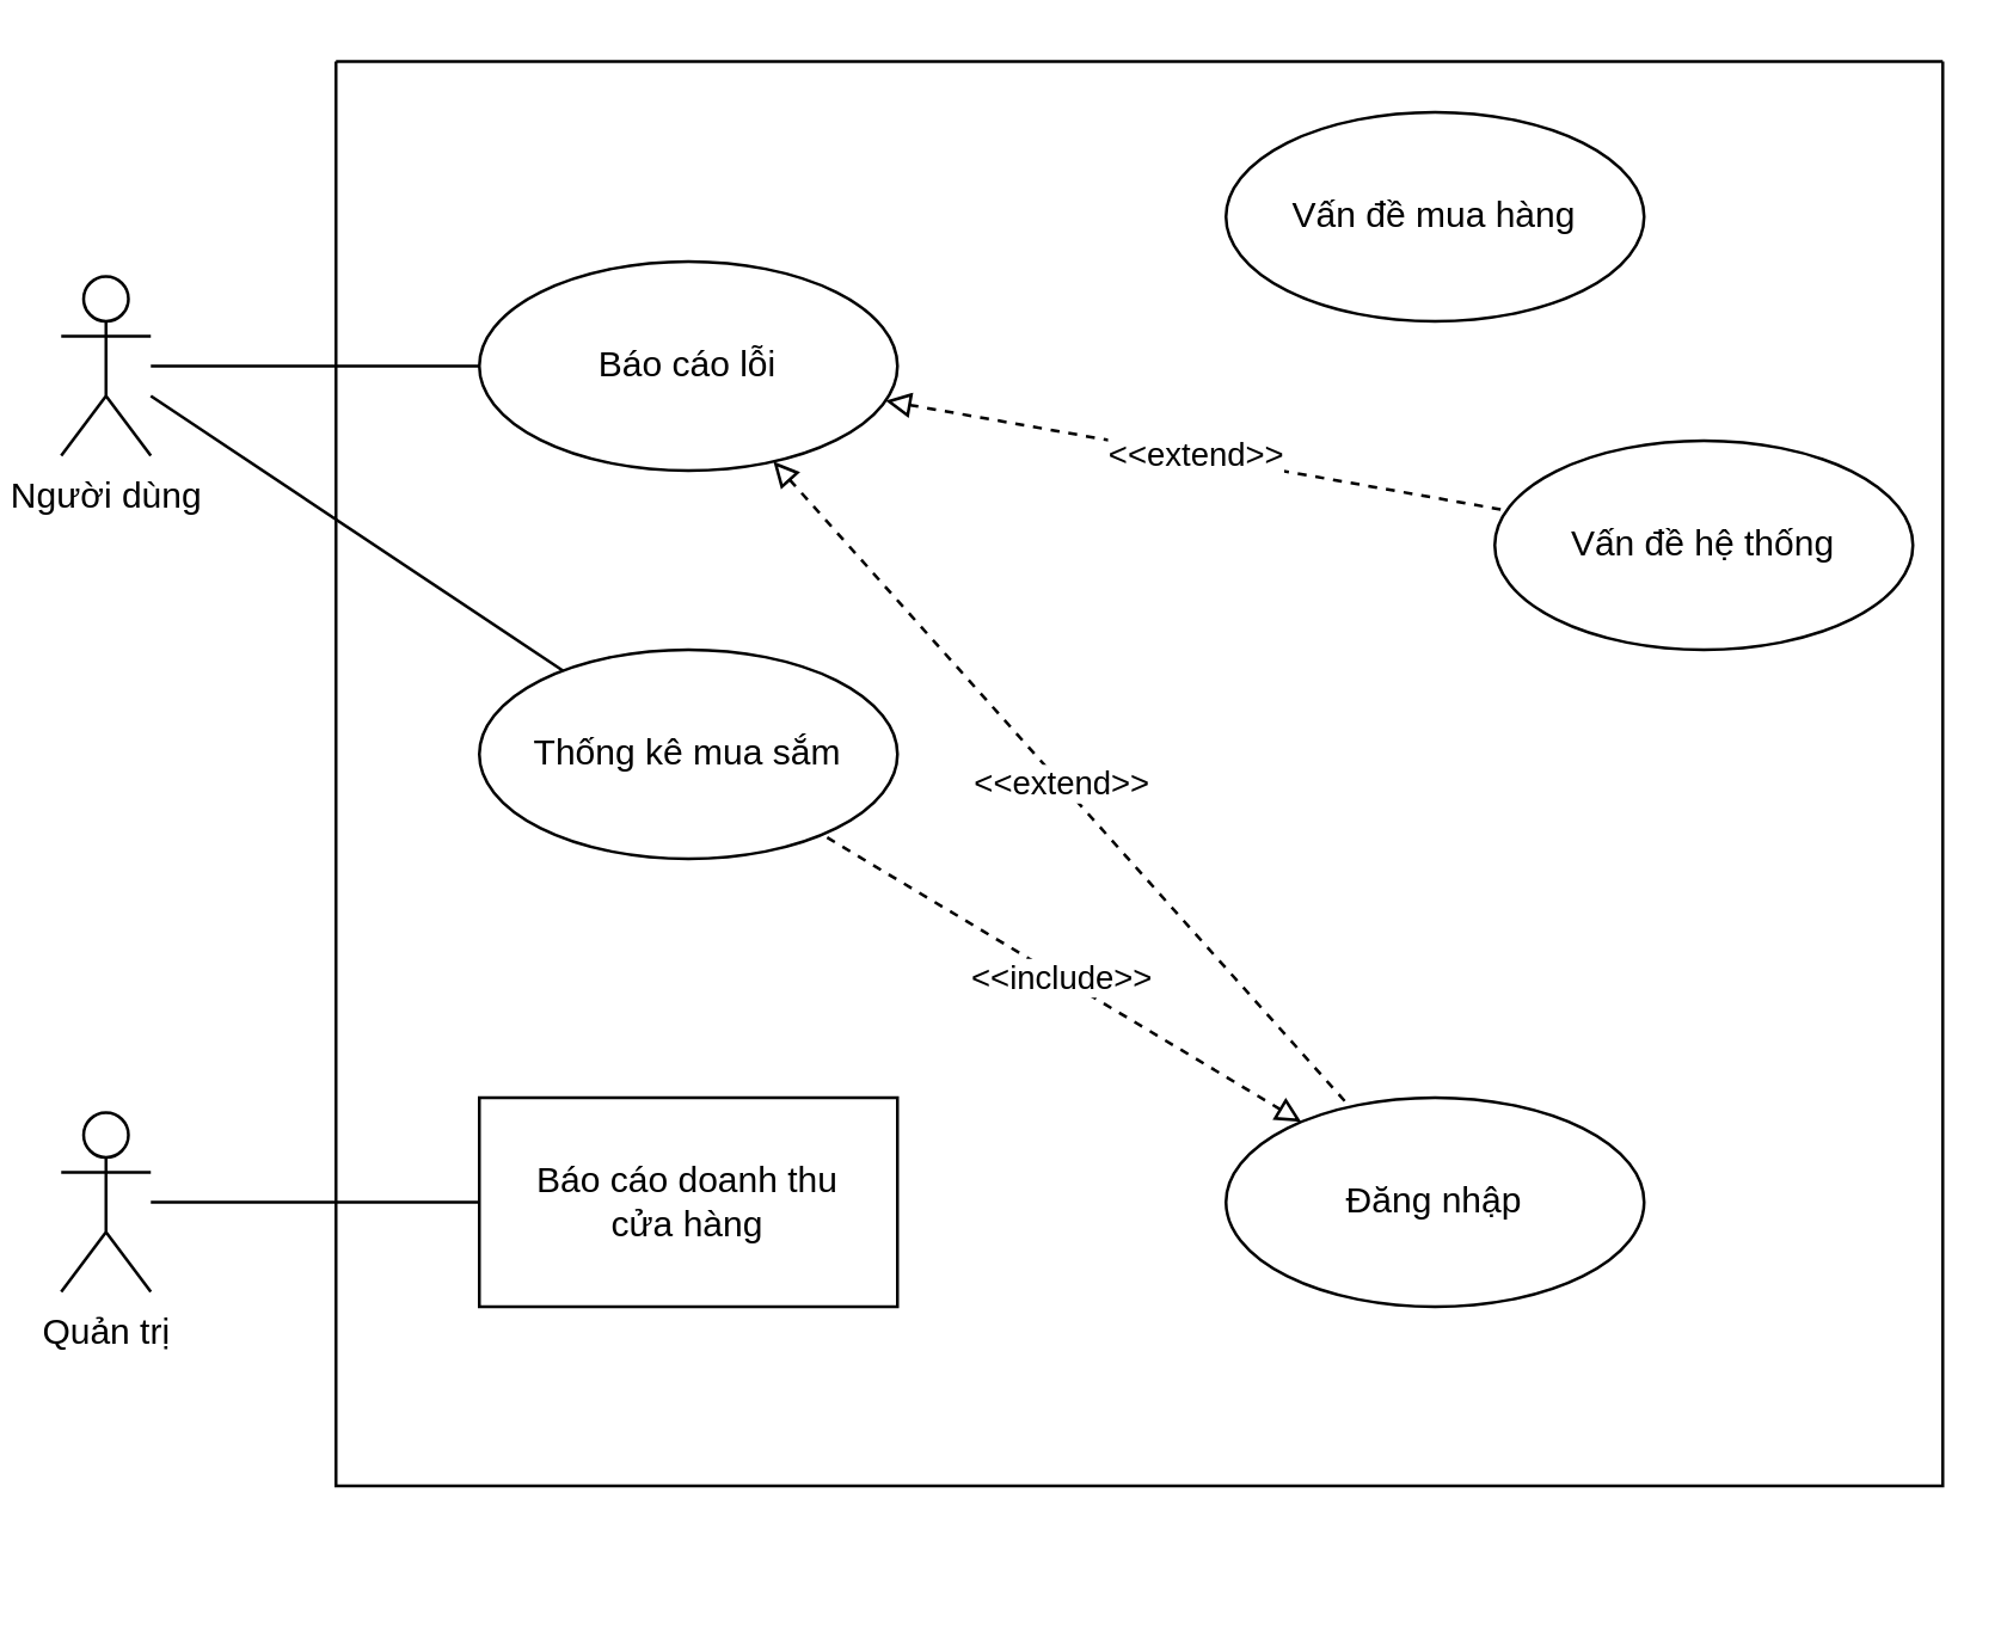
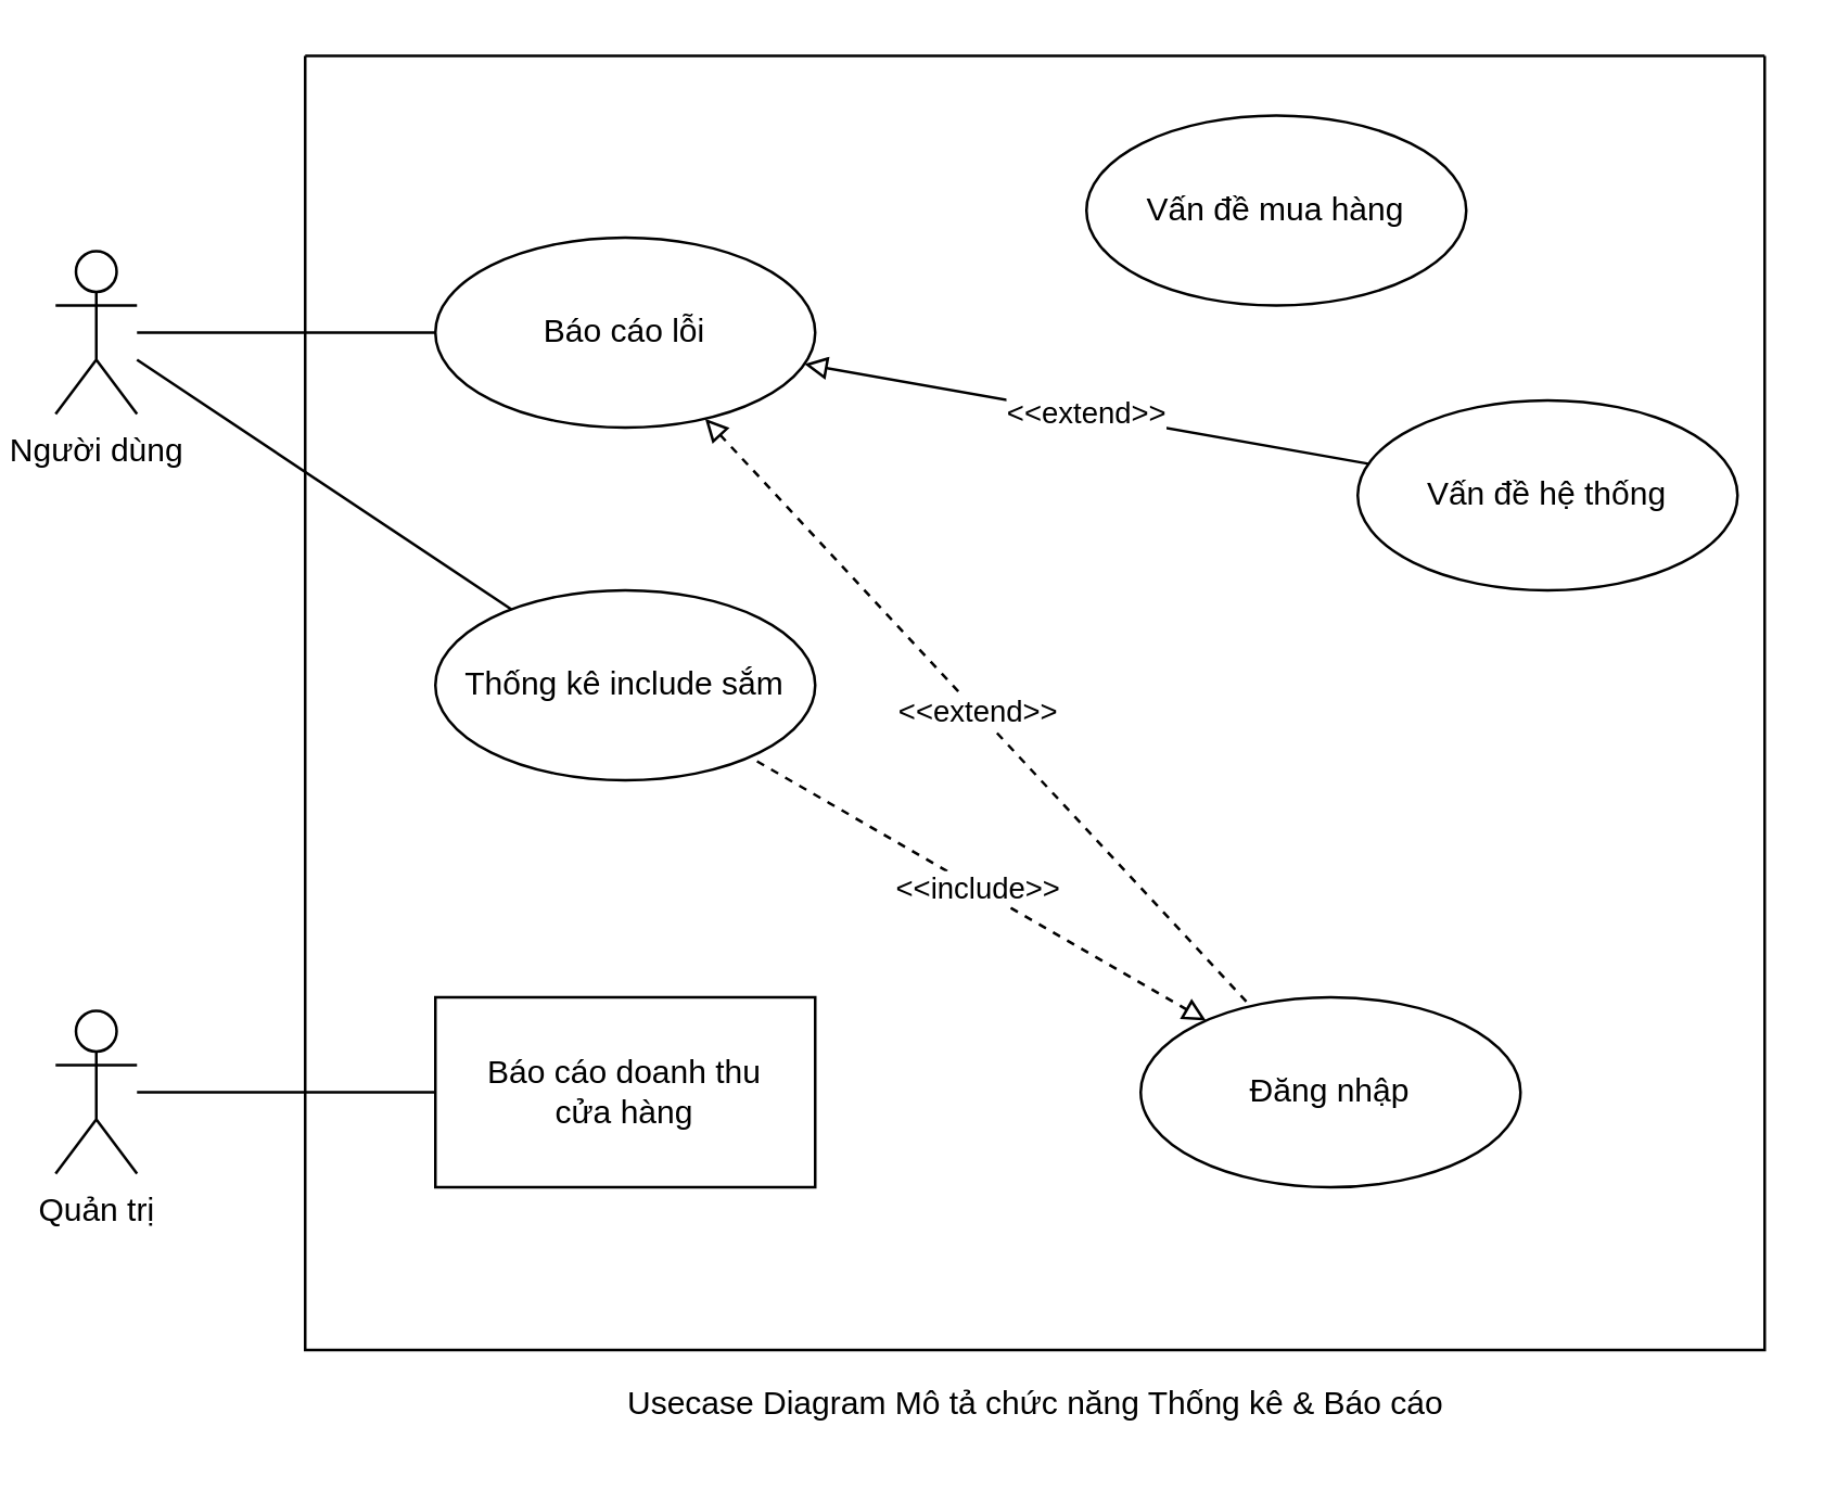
  <mxCell id="0" />
  <mxCell id="1" parent="0" />
  <mxCell id="2" style="rounded=0;orthogonalLoop=1;jettySize=auto;html=1;endArrow=none;endFill=0;" parent="1" source="3" target="5" edge="1"><mxGeometry relative="1" as="geometry" /></mxCell>
  <mxCell id="3" value="Quản trị" style="shape=umlActor;verticalLabelPosition=bottom;verticalAlign=top;html=1;outlineConnect=0;" parent="1" vertex="1"><mxGeometry x="20" y="372" width="30" height="60" as="geometry" /></mxCell>
  <mxCell id="4" value="" style="swimlane;startSize=0;" parent="1" vertex="1"><mxGeometry x="112" y="20" width="538" height="477" as="geometry" /></mxCell>
  <mxCell id="5" value="Báo cáo doanh thu&lt;br&gt;cửa hàng&lt;br&gt;" style="whiteSpace=wrap;html=1;rounded=0;" parent="4" vertex="1"><mxGeometry x="48" y="347" width="140" height="70" as="geometry" /></mxCell>
- <mxCell id="6" value="Đăng nhập" style="ellipse;whiteSpace=wrap;html=1;" parent="4" vertex="1"><mxGeometry x="298" y="347" width="140" height="70" as="geometry" /></mxCell>
+ <mxCell id="6" value="Đăng nhập" style="ellipse;whiteSpace=wrap;html=1;" parent="4" vertex="1"><mxGeometry x="308" y="347" width="140" height="70" as="geometry" /></mxCell>
  <mxCell id="7" value="Người dùng" style="shape=umlActor;verticalLabelPosition=bottom;verticalAlign=top;html=1;outlineConnect=0;" vertex="1" parent="4"><mxGeometry x="-92" y="72" width="30" height="60" as="geometry" /></mxCell>
  <mxCell id="8" value="Báo cáo lỗi" style="ellipse;whiteSpace=wrap;html=1;" vertex="1" parent="4"><mxGeometry x="48" y="67" width="140" height="70" as="geometry" /></mxCell>
  <mxCell id="9" style="rounded=0;orthogonalLoop=1;jettySize=auto;html=1;endArrow=none;endFill=0;" edge="1" parent="4" source="7" target="8"><mxGeometry relative="1" as="geometry" /></mxCell>
- <mxCell id="10" value="Vấn đề mua hàng" style="ellipse;whiteSpace=wrap;html=1;" vertex="1" parent="4"><mxGeometry x="298" y="17" width="140" height="70" as="geometry" /></mxCell>
+ <mxCell id="10" value="Vấn đề mua hàng" style="ellipse;whiteSpace=wrap;html=1;" vertex="1" parent="4"><mxGeometry x="288" y="22" width="140" height="70" as="geometry" /></mxCell>
  <mxCell id="11" value="Vấn đề hệ thống" style="ellipse;whiteSpace=wrap;html=1;" vertex="1" parent="4"><mxGeometry x="388" y="127" width="140" height="70" as="geometry" /></mxCell>
  <mxCell id="12" value="&amp;lt;&amp;lt;extend&amp;gt;&amp;gt;" style="orthogonalLoop=1;jettySize=auto;html=1;strokeColor=default;rounded=0;dashed=1;endArrow=none;endFill=0;startArrow=block;startFill=0;" edge="1" parent="4" source="8" target="6"><mxGeometry relative="1" as="geometry"><mxPoint x="328" y="282" as="sourcePoint" /><mxPoint x="198" y="282" as="targetPoint" /></mxGeometry></mxCell>
- <mxCell id="13" value="&amp;lt;&amp;lt;extend&amp;gt;&amp;gt;" style="orthogonalLoop=1;jettySize=auto;html=1;strokeColor=default;rounded=0;dashed=1;endArrow=none;endFill=0;startArrow=block;startFill=0;" edge="1" parent="4" source="8" target="11"><mxGeometry relative="1" as="geometry"><mxPoint x="193.804" y="100.065" as="sourcePoint" /><mxPoint x="332.358" y="74.156" as="targetPoint" /></mxGeometry></mxCell>
- <mxCell id="14" value="Thống kê mua sắm" style="ellipse;whiteSpace=wrap;html=1;" vertex="1" parent="4"><mxGeometry x="48" y="197" width="140" height="70" as="geometry" /></mxCell>
+ <mxCell id="13" value="&amp;lt;&amp;lt;extend&amp;gt;&amp;gt;" style="orthogonalLoop=1;jettySize=auto;html=1;strokeColor=default;rounded=0;dashed=0;endArrow=none;endFill=0;startArrow=block;startFill=0;" edge="1" parent="4" source="8" target="11"><mxGeometry relative="1" as="geometry"><mxPoint x="193.804" y="100.065" as="sourcePoint" /><mxPoint x="332.358" y="74.156" as="targetPoint" /></mxGeometry></mxCell>
+ <mxCell id="14" value="Thống kê include sắm" style="ellipse;whiteSpace=wrap;html=1;" vertex="1" parent="4"><mxGeometry x="48" y="197" width="140" height="70" as="geometry" /></mxCell>
  <mxCell id="15" style="rounded=0;orthogonalLoop=1;jettySize=auto;html=1;endArrow=none;endFill=0;" edge="1" parent="4" source="7" target="14"><mxGeometry relative="1" as="geometry"><mxPoint x="-52" y="112" as="sourcePoint" /><mxPoint x="58" y="112" as="targetPoint" /></mxGeometry></mxCell>
  <mxCell id="16" value="&amp;lt;&amp;lt;include&amp;gt;&amp;gt;" style="orthogonalLoop=1;jettySize=auto;html=1;strokeColor=default;rounded=0;dashed=1;endArrow=none;endFill=0;startArrow=block;startFill=0;" edge="1" parent="4" source="6" target="14"><mxGeometry relative="1" as="geometry"><mxPoint x="308" y="392" as="sourcePoint" /><mxPoint x="198" y="392" as="targetPoint" /></mxGeometry></mxCell>
  <mxCell id="17" style="edgeStyle=none;rounded=0;orthogonalLoop=1;jettySize=auto;html=1;exitX=0.5;exitY=0;exitDx=0;exitDy=0;dashed=1;strokeColor=default;" parent="1" source="4" target="4" edge="1"><mxGeometry relative="1" as="geometry" /></mxCell>
+ <mxCell id="18" value="Usecase Diagram Mô tả chức năng Thống kê &amp;amp; Báo cáo" style="text;html=1;align=center;verticalAlign=middle;resizable=0;points=[];autosize=1;strokeColor=none;fillColor=none;" vertex="1" parent="1"><mxGeometry x="221" y="507" width="320" height="20" as="geometry" /></mxCell>
